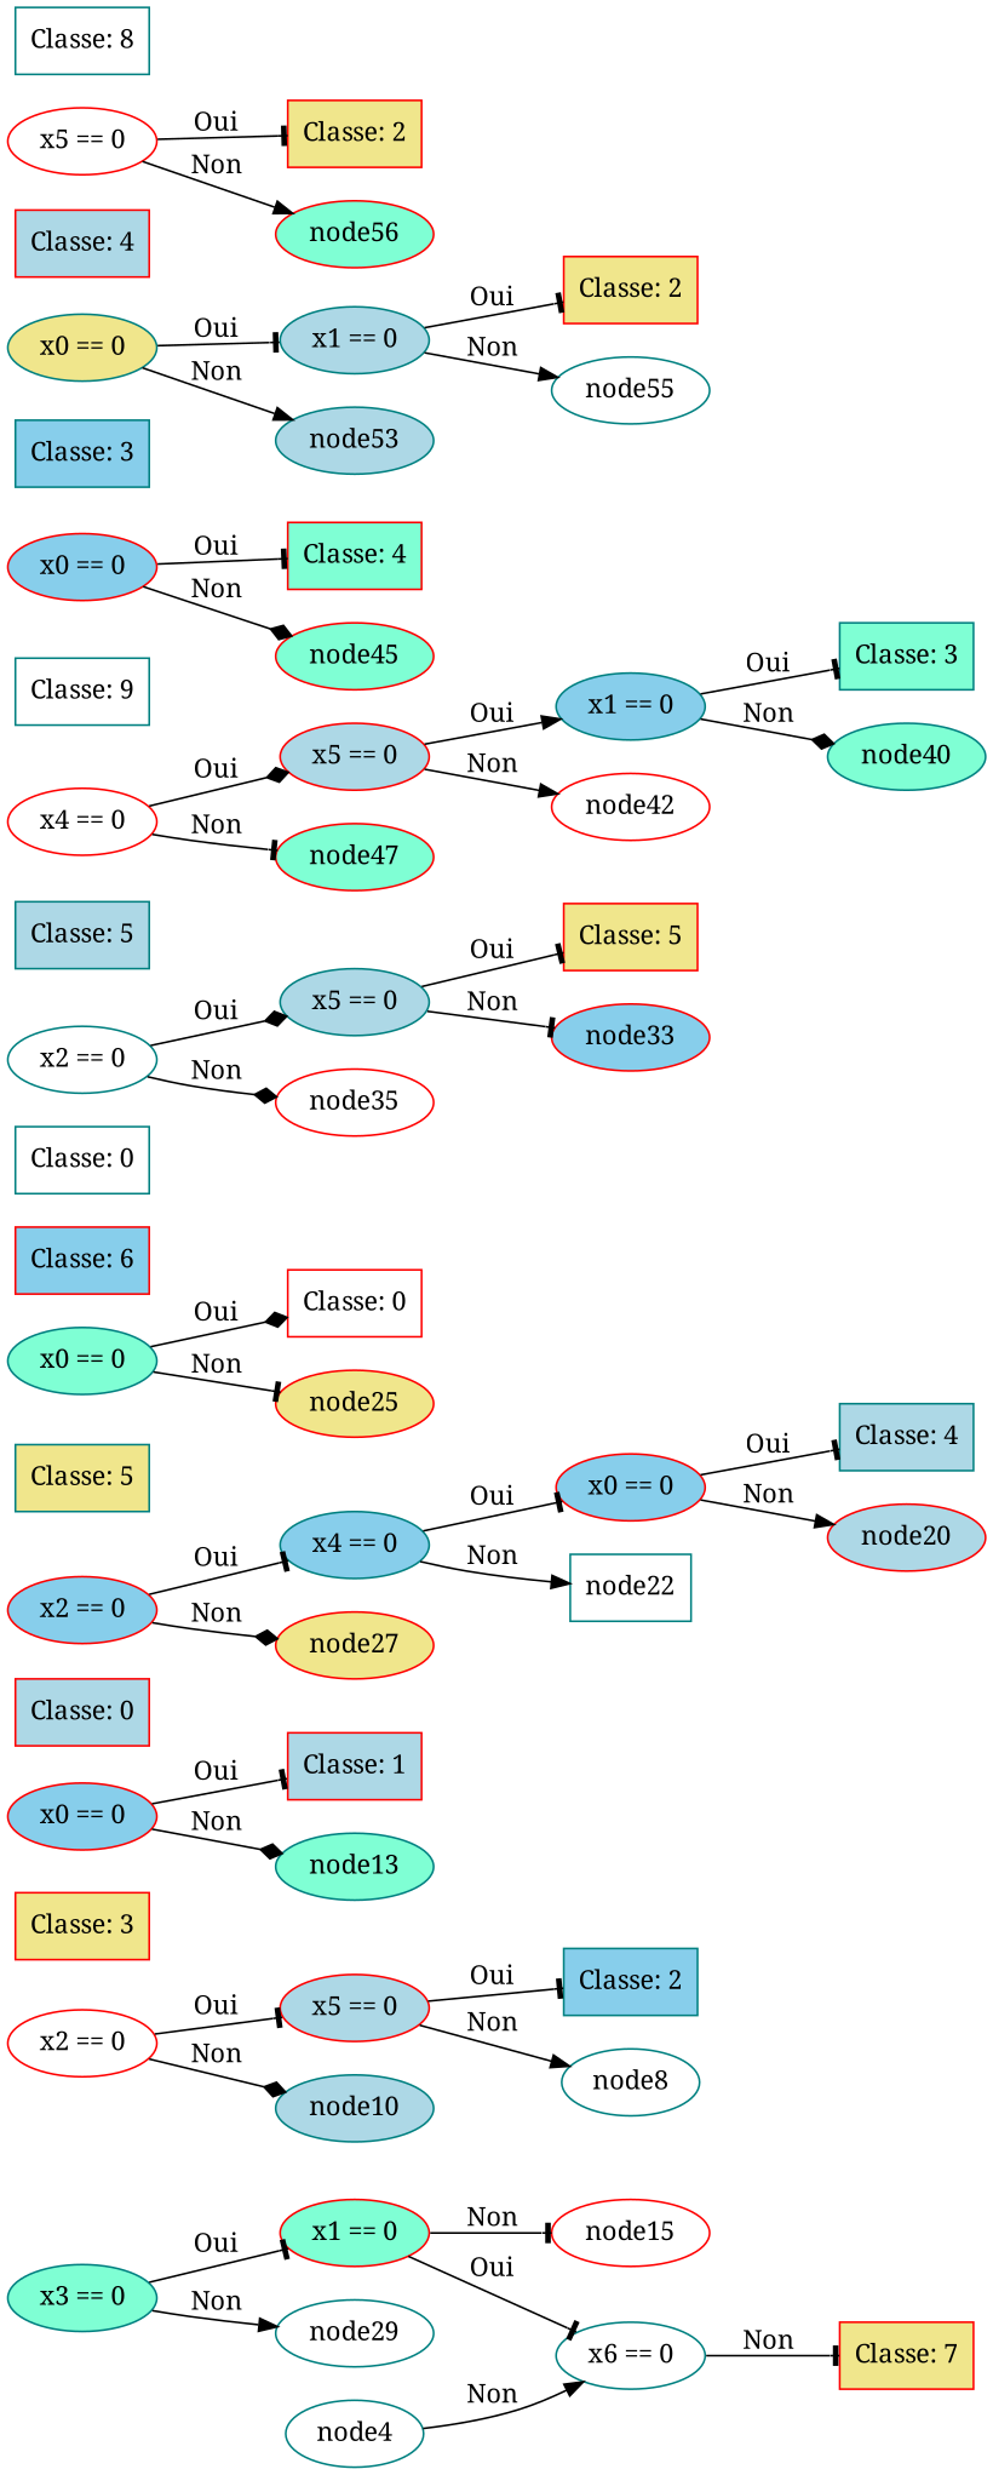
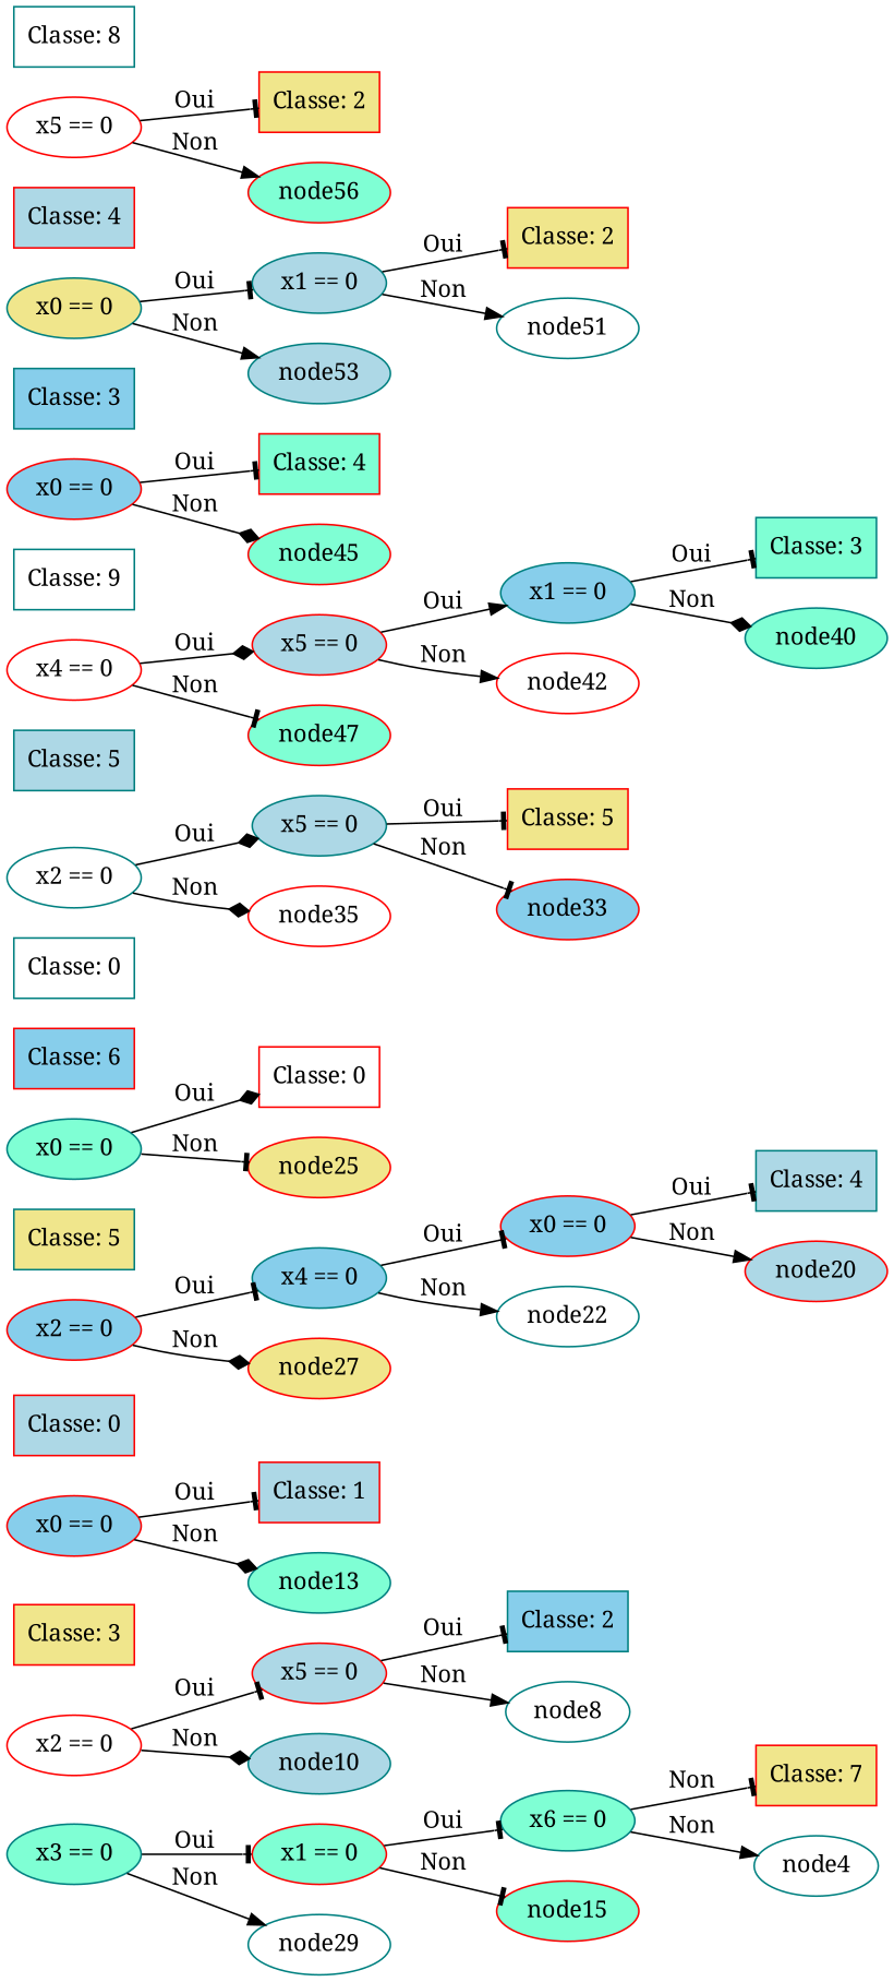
  digraph {
    fontname="Noto Serif"
    rankdir=LR
    node [color=red fillcolor=white fontname="Noto Serif" shape=box style=filled]
    edge [arrowhead=tee fontname="Noto Serif"]
    n1 [color=teal fillcolor=aquamarine label="x3 == 0" shape=ellipse]
    n2 [fillcolor=aquamarine label="x1 == 0" shape=ellipse]
    node29 [color=teal shape=""]
-   n4 [color=teal label="x6 == 0" shape=ellipse]
-   node15 [shape=""]
+   n4 [color=teal fillcolor=aquamarine label="x6 == 0" shape=ellipse]
+   node15 [fillcolor=aquamarine shape=""]
    n6 [fillcolor=khaki label="Classe: 7"]
    node4 [color=teal shape=""]
    n8 [label="x2 == 0" shape=ellipse]
    n9 [fillcolor=lightblue label="x5 == 0" shape=ellipse]
    node10 [color=teal fillcolor=lightblue shape=""]
    n11 [color=teal fillcolor=skyblue label="Classe: 2"]
    node8 [color=teal shape=""]
    n13 [fillcolor=khaki label="Classe: 3"]
    n14 [fillcolor=skyblue label="x0 == 0" shape=ellipse]
    n15 [fillcolor=lightblue label="Classe: 1"]
    node13 [color=teal fillcolor=aquamarine shape=""]
    n17 [fillcolor=lightblue label="Classe: 0"]
    n18 [fillcolor=skyblue label="x2 == 0" shape=ellipse]
    n19 [color=teal fillcolor=skyblue label="x4 == 0" shape=ellipse]
    node27 [fillcolor=khaki shape=""]
    n21 [fillcolor=skyblue label="x0 == 0" shape=ellipse]
-   node22 [color=teal]
+   node22 [color=teal shape=""]
    n23 [color=teal fillcolor=lightblue label="Classe: 4"]
    node20 [fillcolor=lightblue shape=""]
    n25 [color=teal fillcolor=khaki label="Classe: 5"]
    n26 [color=teal fillcolor=aquamarine label="x0 == 0" shape=ellipse]
    n27 [label="Classe: 0"]
    node25 [fillcolor=khaki shape=""]
    n29 [fillcolor=skyblue label="Classe: 6"]
    n30 [color=teal label="Classe: 0"]
    n31 [color=teal label="x2 == 0" shape=ellipse]
    n32 [color=teal fillcolor=lightblue label="x5 == 0" shape=ellipse]
    node35 [shape=""]
    n34 [fillcolor=khaki label="Classe: 5"]
    node33 [fillcolor=skyblue shape=""]
    n36 [color=teal fillcolor=lightblue label="Classe: 5"]
    n37 [label="x4 == 0" shape=ellipse]
    n38 [fillcolor=lightblue label="x5 == 0" shape=ellipse]
    node47 [fillcolor=aquamarine shape=""]
    n40 [color=teal fillcolor=skyblue label="x1 == 0" shape=ellipse]
    node42 [shape=""]
    n42 [color=teal fillcolor=aquamarine label="Classe: 3"]
    node40 [color=teal fillcolor=aquamarine shape=""]
    n44 [color=teal label="Classe: 9"]
    n45 [fillcolor=skyblue label="x0 == 0" shape=ellipse]
    n46 [fillcolor=aquamarine label="Classe: 4"]
    node45 [fillcolor=aquamarine shape=""]
    n48 [color=teal fillcolor=skyblue label="Classe: 3"]
    n49 [color=teal fillcolor=khaki label="x0 == 0" shape=ellipse]
    n50 [color=teal fillcolor=lightblue label="x1 == 0" shape=ellipse]
    node53 [color=teal fillcolor=lightblue shape=""]
    n52 [fillcolor=khaki label="Classe: 2"]
-   node51 [color=teal label=node55 shape=""]
+   node51 [color=teal shape=""]
    n54 [fillcolor=lightblue label="Classe: 4"]
    n55 [label="x5 == 0" shape=ellipse]
    n56 [fillcolor=khaki label="Classe: 2"]
    node56 [fillcolor=aquamarine shape=""]
    n58 [color=teal label="Classe: 8"]
    n1 -> n2 [label=Oui]
    n1 -> node29 [arrowhead=normal label=Non]
    n2 -> n4 [label=Oui]
    n2 -> node15 [label=Non]
    n4 -> n6 [label=Non]
-   node4 -> n4 [arrowhead=normal label=Non]
+   n4 -> node4 [arrowhead=normal label=Non]
    n8 -> n9 [label=Oui]
    n8 -> node10 [arrowhead=diamond label=Non]
    n9 -> n11 [label=Oui]
    n9 -> node8 [arrowhead=normal label=Non]
    n14 -> n15 [label=Oui]
    n14 -> node13 [arrowhead=diamond label=Non]
    n18 -> n19 [label=Oui]
    n18 -> node27 [arrowhead=diamond label=Non]
    n19 -> n21 [label=Oui]
    n19 -> node22 [arrowhead=normal label=Non]
    n21 -> n23 [label=Oui]
    n21 -> node20 [arrowhead=normal label=Non]
    n26 -> n27 [arrowhead=diamond label=Oui]
    n26 -> node25 [label=Non]
    n31 -> n32 [arrowhead=diamond label=Oui]
    n31 -> node35 [arrowhead=diamond label=Non]
    n32 -> n34 [label=Oui]
    n32 -> node33 [label=Non]
    n37 -> n38 [arrowhead=diamond label=Oui]
    n37 -> node47 [label=Non]
    n38 -> n40 [arrowhead=normal label=Oui]
    n38 -> node42 [arrowhead=normal label=Non]
    n40 -> n42 [label=Oui]
    n40 -> node40 [arrowhead=diamond label=Non]
    n45 -> n46 [label=Oui]
    n45 -> node45 [arrowhead=diamond label=Non]
    n49 -> n50 [label=Oui]
    n49 -> node53 [arrowhead=normal label=Non]
    n50 -> n52 [label=Oui]
    n50 -> node51 [arrowhead=normal label=Non]
    n55 -> n56 [label=Oui]
    n55 -> node56 [arrowhead=normal label=Non]
  }
